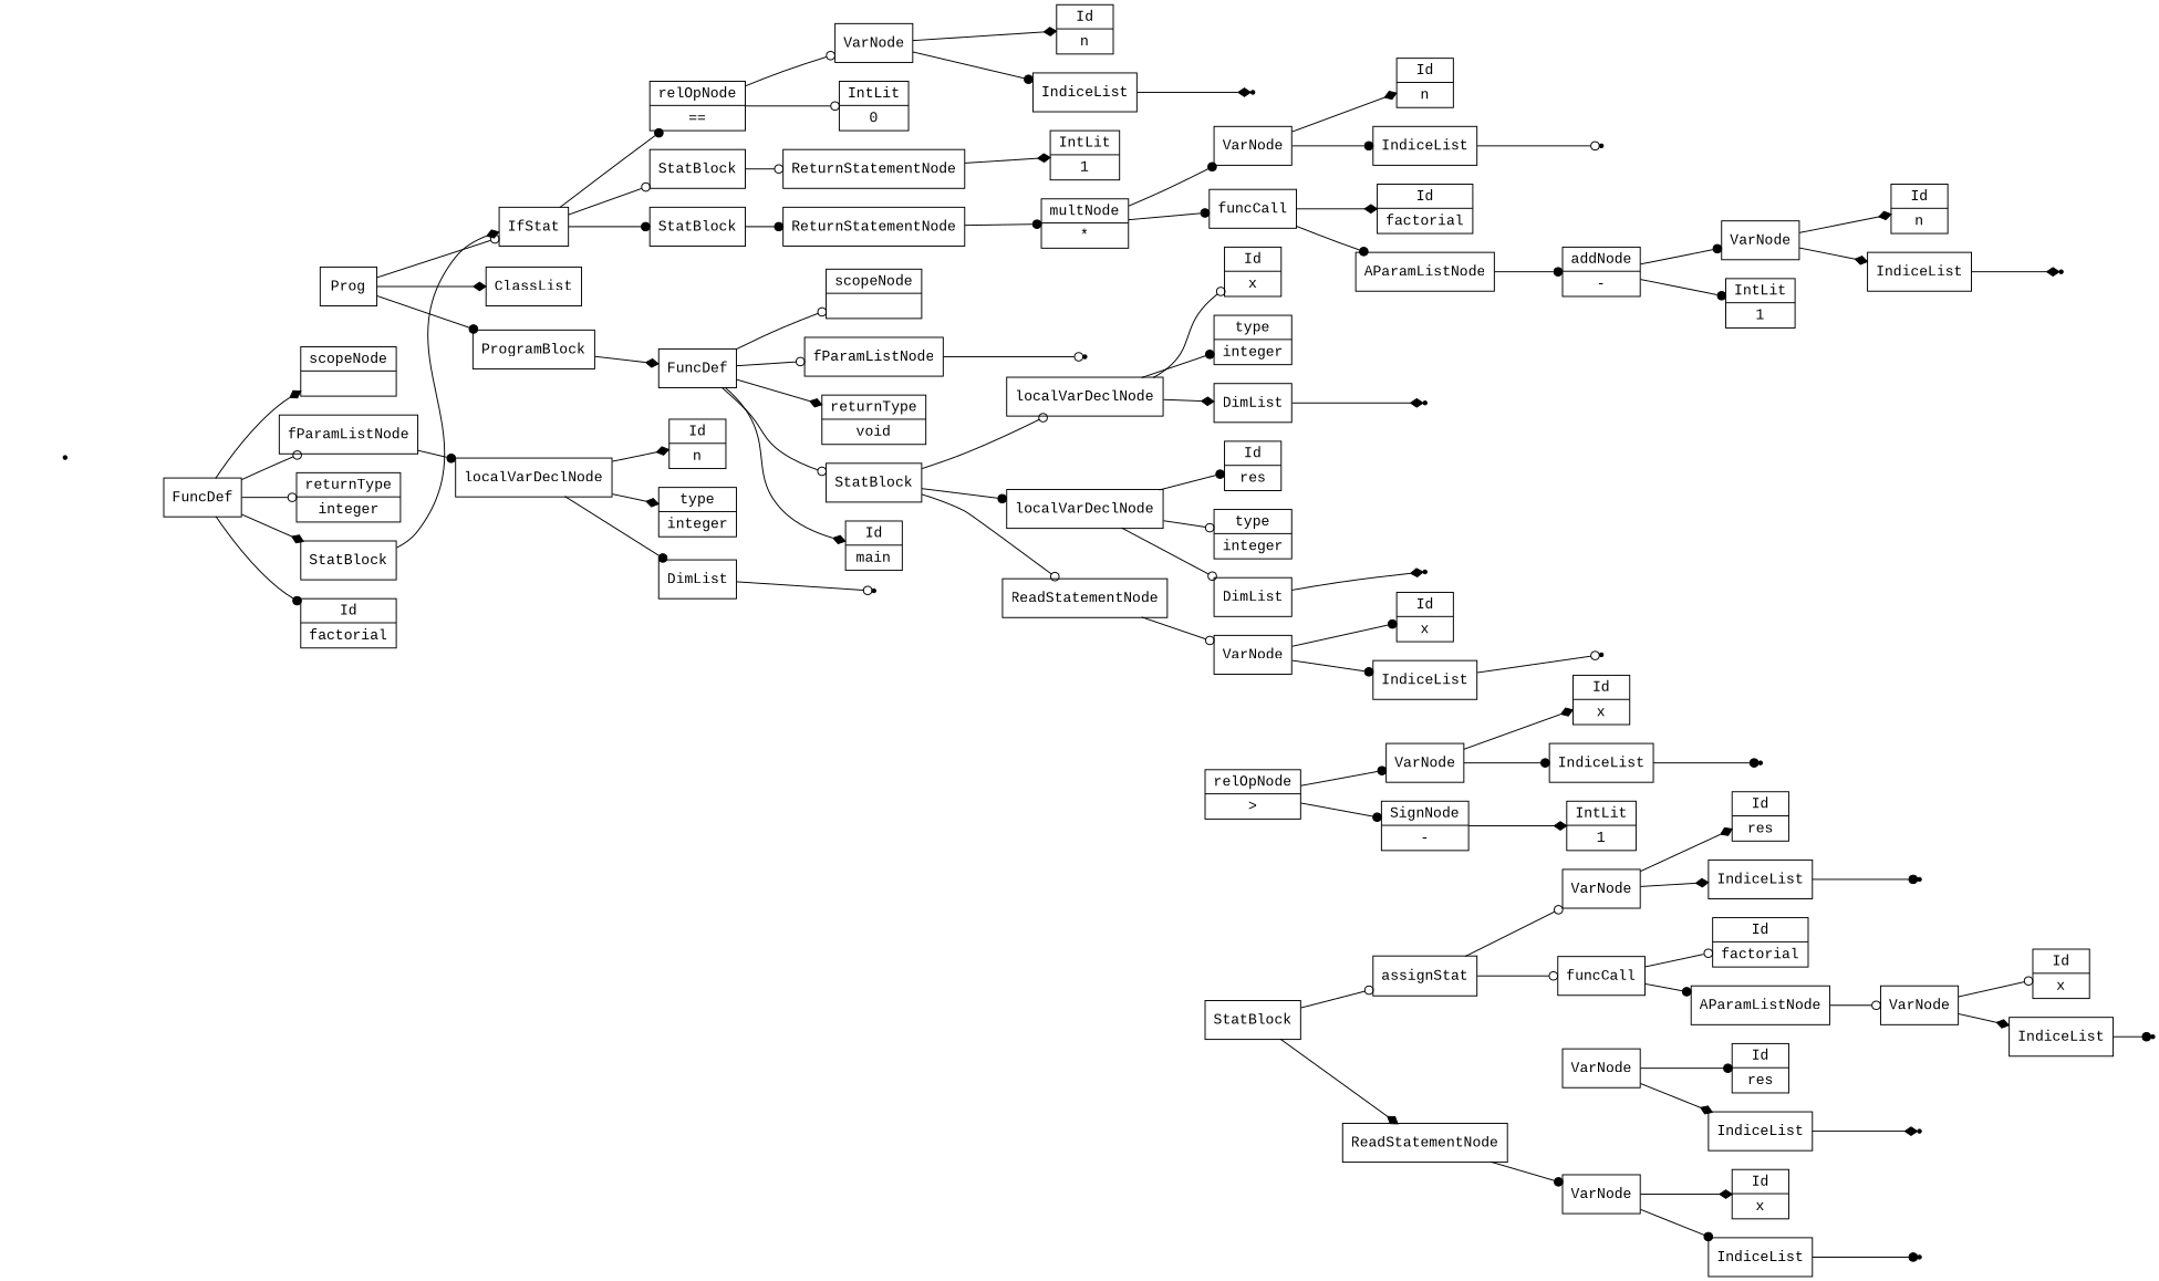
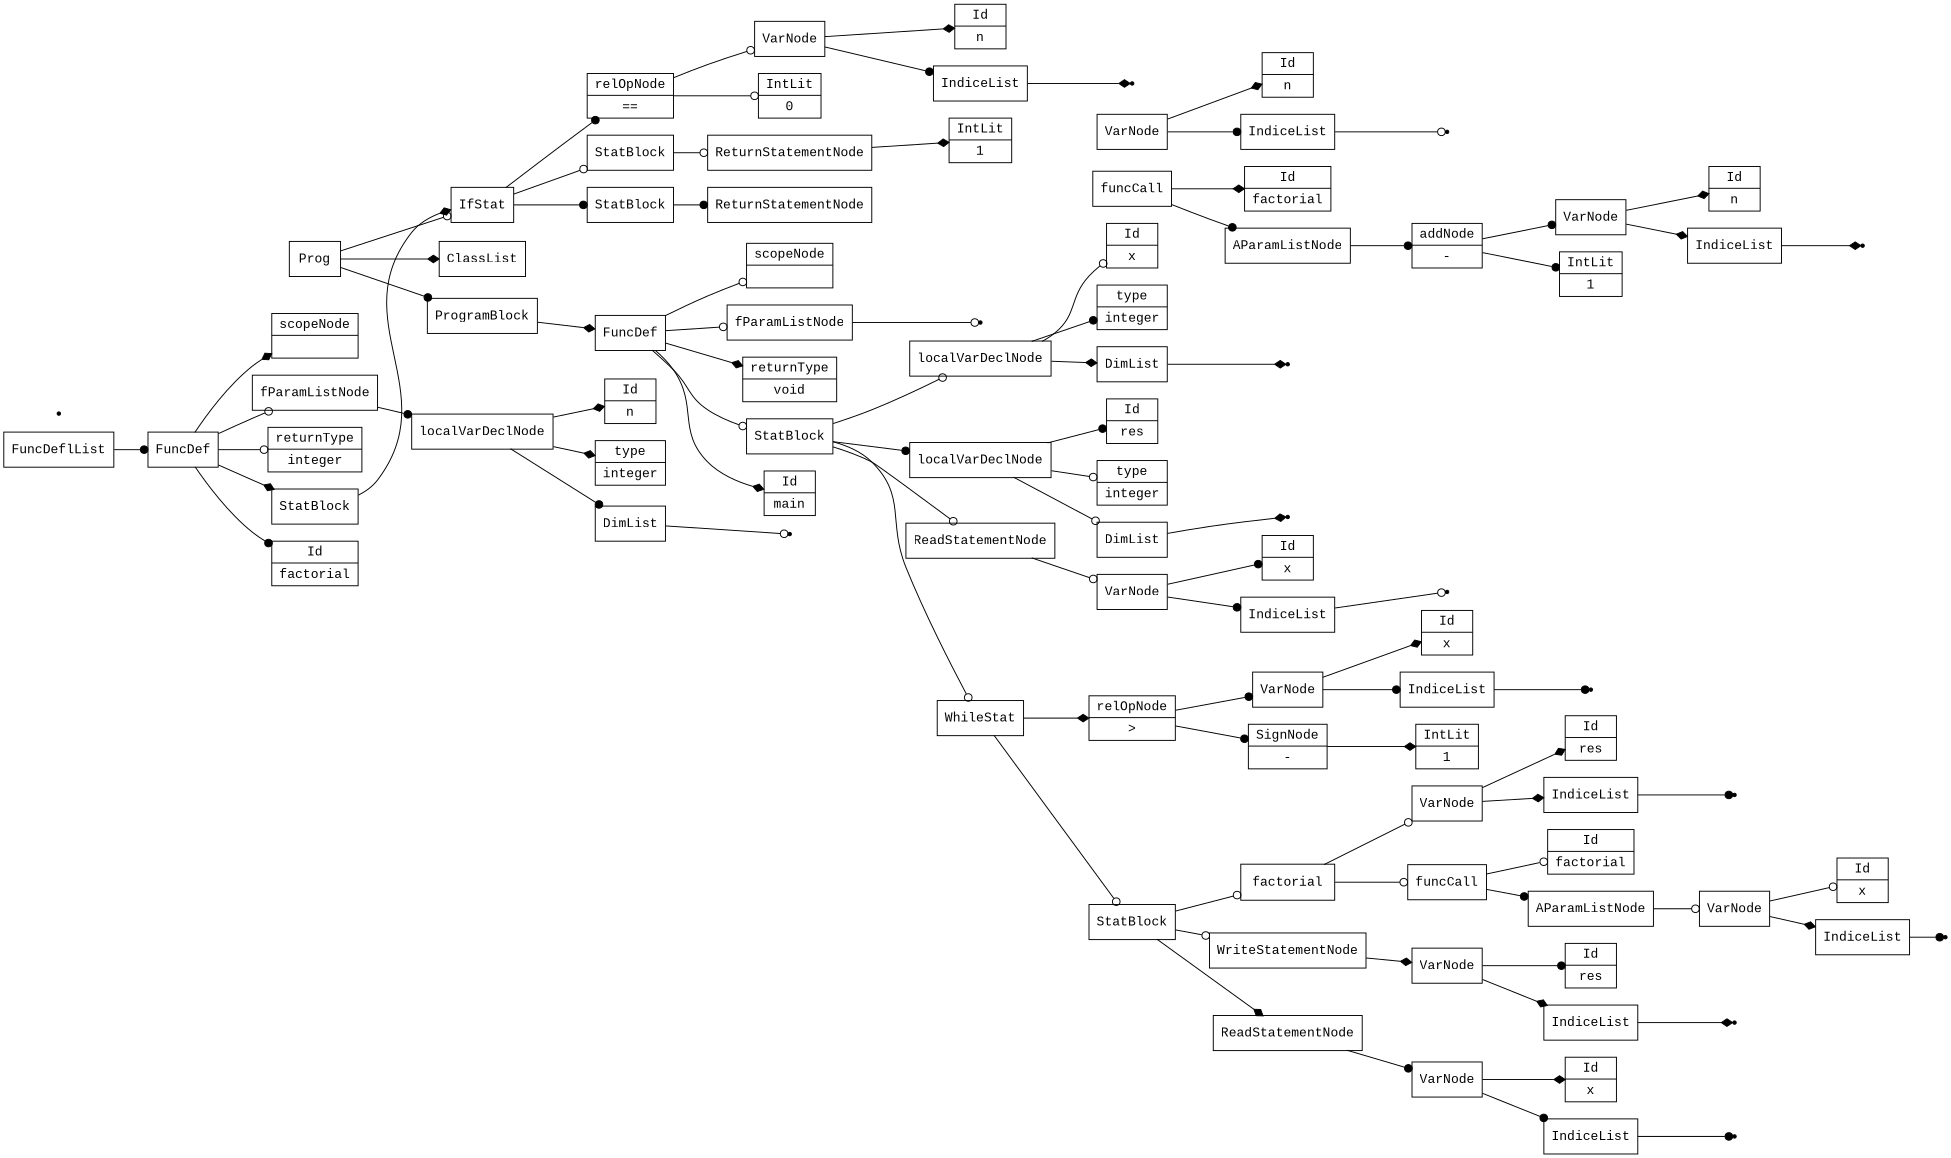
  digraph {
    fontname="Liberation Mono"
    ordering=out
    rankdir=LR
    splines=spline
    node [fontname="Liberation Mono" shape=record]
    edge [arrowhead=dot fontname="Liberation Mono"]
    n1 [label="scopeNode| "]
    none3 [shape=point]
    n3 [label=fParamListNode]
    n4 [label="returnType|void"]
    n5 [label="Id|x"]
    n6 [label="type|integer"]
    none10 [shape=point]
    n8 [label=DimList]
    n9 [label=localVarDeclNode]
    n10 [label="Id|res"]
    n11 [label="type|integer"]
    none16 [shape=point]
    n13 [label=DimList]
    n14 [label=localVarDeclNode]
    n15 [label=ReadStatementNode]
    n16 [label=VarNode]
    n17 [label="Id|x"]
    n18 [label=IndiceList]
    none22 [shape=point]
    n20 [label="Id|x"]
    none27 [shape=point]
    n22 [label=IndiceList]
    n23 [label=VarNode]
    n24 [label="relOpNode|\>"]
    n25 [label="SignNode|-"]
    n26 [label="IntLit|1"]
    n27 [label="Id|res"]
    none36 [shape=point]
    n29 [label=IndiceList]
    n30 [label=VarNode]
    n31 [label="Id|factorial"]
    n32 [label="Id|x"]
    none43 [shape=point]
    n34 [label=IndiceList]
    n35 [label=VarNode]
    n36 [label=AParamListNode]
    n37 [label=funcCall]
-   n38 [label=assignStat]
+   n38 [label=factorial]
    n39 [label="Id|res"]
    none51 [shape=point]
    n41 [label=IndiceList]
    n42 [label=VarNode]
+   n43 [label=WriteStatementNode]
    n44 [label=ReadStatementNode]
    n45 [label=VarNode]
    n46 [label="Id|x"]
    n47 [label=IndiceList]
    none58 [shape=point]
    n49 [label=StatBlock]
+   n50 [label=WhileStat]
    n51 [label=StatBlock]
    n52 [label=FuncDef]
    n53 [label="Id|main"]
    n54 [label="scopeNode| "]
    n55 [label="Id|n"]
    n56 [label="type|integer"]
    none71 [shape=point]
    n58 [label=DimList]
    n59 [label=localVarDeclNode]
    n60 [label=fParamListNode]
    n61 [label="returnType|integer"]
    n62 [label="Id|n"]
    none79 [shape=point]
    n64 [label=IndiceList]
    n65 [label=VarNode]
    n66 [label="relOpNode|\=="]
    n67 [label="IntLit|0"]
    n68 [label="IntLit|1"]
    n69 [label=ReturnStatementNode]
    n70 [label=StatBlock]
    n71 [label="Id|n"]
    none91 [shape=point]
    n73 [label=IndiceList]
    n74 [label=VarNode]
-   n75 [label="multNode|*"]
    n76 [label=funcCall]
    n77 [label="Id|factorial"]
    n78 [label=AParamListNode]
    n79 [label="Id|n"]
    none99 [shape=point]
    n81 [label=IndiceList]
    n82 [label=VarNode]
    n83 [label="addNode|-"]
    n84 [label="IntLit|1"]
    n85 [label=ReturnStatementNode]
    n86 [label=StatBlock]
    n87 [label=IfStat]
    n88 [label=StatBlock]
    n89 [label=FuncDef]
    n90 [label="Id|factorial"]
    n91 [label=ClassList]
+   n92 [label=FuncDeflList]
    n93 [label=Prog]
    n94 [label=ProgramBlock]
    none115 [shape=point]
    n3 -> none3 [arrowhead=odot]
    n8 -> none10 [arrowhead=diamond]
    n9 -> n5 [arrowhead=odot]
    n9 -> n6
    n9 -> n8 [arrowhead=diamond]
    n13 -> none16 [arrowhead=diamond]
    n14 -> n10
    n14 -> n11 [arrowhead=odot]
    n14 -> n13 [arrowhead=odot]
    n15 -> n16 [arrowhead=odot]
    n16 -> n17
    n16 -> n18
    n18 -> none22 [arrowhead=odot]
    n22 -> none27
    n23 -> n20 [arrowhead=diamond]
    n23 -> n22
    n24 -> n23
    n24 -> n25
    n25 -> n26 [arrowhead=diamond]
    n29 -> none36
    n30 -> n27 [arrowhead=diamond]
    n30 -> n29 [arrowhead=diamond]
    n34 -> none43
    n35 -> n32 [arrowhead=odot]
    n35 -> n34 [arrowhead=diamond]
    n36 -> n35 [arrowhead=odot]
    n37 -> n31 [arrowhead=odot]
    n37 -> n36
    n38 -> n30 [arrowhead=odot]
    n38 -> n37 [arrowhead=odot]
    n41 -> none51 [arrowhead=diamond]
    n42 -> n39
    n42 -> n41 [arrowhead=diamond]
+   n43 -> n42 [arrowhead=diamond]
    n44 -> n45
    n45 -> n46 [arrowhead=diamond]
    n45 -> n47
    n47 -> none58
    n49 -> n38 [arrowhead=odot]
+   n49 -> n43 [arrowhead=odot]
    n49 -> n44 [arrowhead=diamond]
+   n50 -> n24 [arrowhead=diamond]
+   n50 -> n49 [arrowhead=odot]
    n51 -> n9 [arrowhead=odot]
    n51 -> n14
    n51 -> n15 [arrowhead=odot]
+   n51 -> n50 [arrowhead=odot]
    n52 -> n1 [arrowhead=odot]
    n52 -> n3 [arrowhead=odot]
    n52 -> n4 [arrowhead=diamond]
    n52 -> n51 [arrowhead=odot]
    n52 -> n53 [arrowhead=diamond]
    n58 -> none71 [arrowhead=odot]
    n59 -> n55 [arrowhead=diamond]
    n59 -> n56 [arrowhead=diamond]
    n59 -> n58
    n60 -> n59
    n64 -> none79 [arrowhead=diamond]
    n65 -> n62 [arrowhead=diamond]
    n65 -> n64
    n66 -> n65 [arrowhead=odot]
    n66 -> n67 [arrowhead=odot]
    n69 -> n68 [arrowhead=diamond]
    n70 -> n69 [arrowhead=odot]
    n73 -> none91 [arrowhead=odot]
    n74 -> n71 [arrowhead=diamond]
    n74 -> n73
-   n75 -> n74
-   n75 -> n76
    n76 -> n77 [arrowhead=diamond]
    n76 -> n78
    n78 -> n83
    n81 -> none99 [arrowhead=diamond]
    n82 -> n79 [arrowhead=diamond]
    n82 -> n81 [arrowhead=diamond]
    n83 -> n82
    n83 -> n84
-   n85 -> n75
    n86 -> n85
    n87 -> n66
    n87 -> n70 [arrowhead=odot]
    n87 -> n86
    n88 -> n87 [arrowhead=diamond]
    n89 -> n54 [arrowhead=diamond]
    n89 -> n60 [arrowhead=odot]
    n89 -> n61 [arrowhead=odot]
    n89 -> n88 [arrowhead=diamond]
    n89 -> n90
+   n92 -> n89
    n93 -> n87 [arrowhead=odot]
    n93 -> n91 [arrowhead=diamond]
    n93 -> n94
    n94 -> n52 [arrowhead=diamond]
  }
